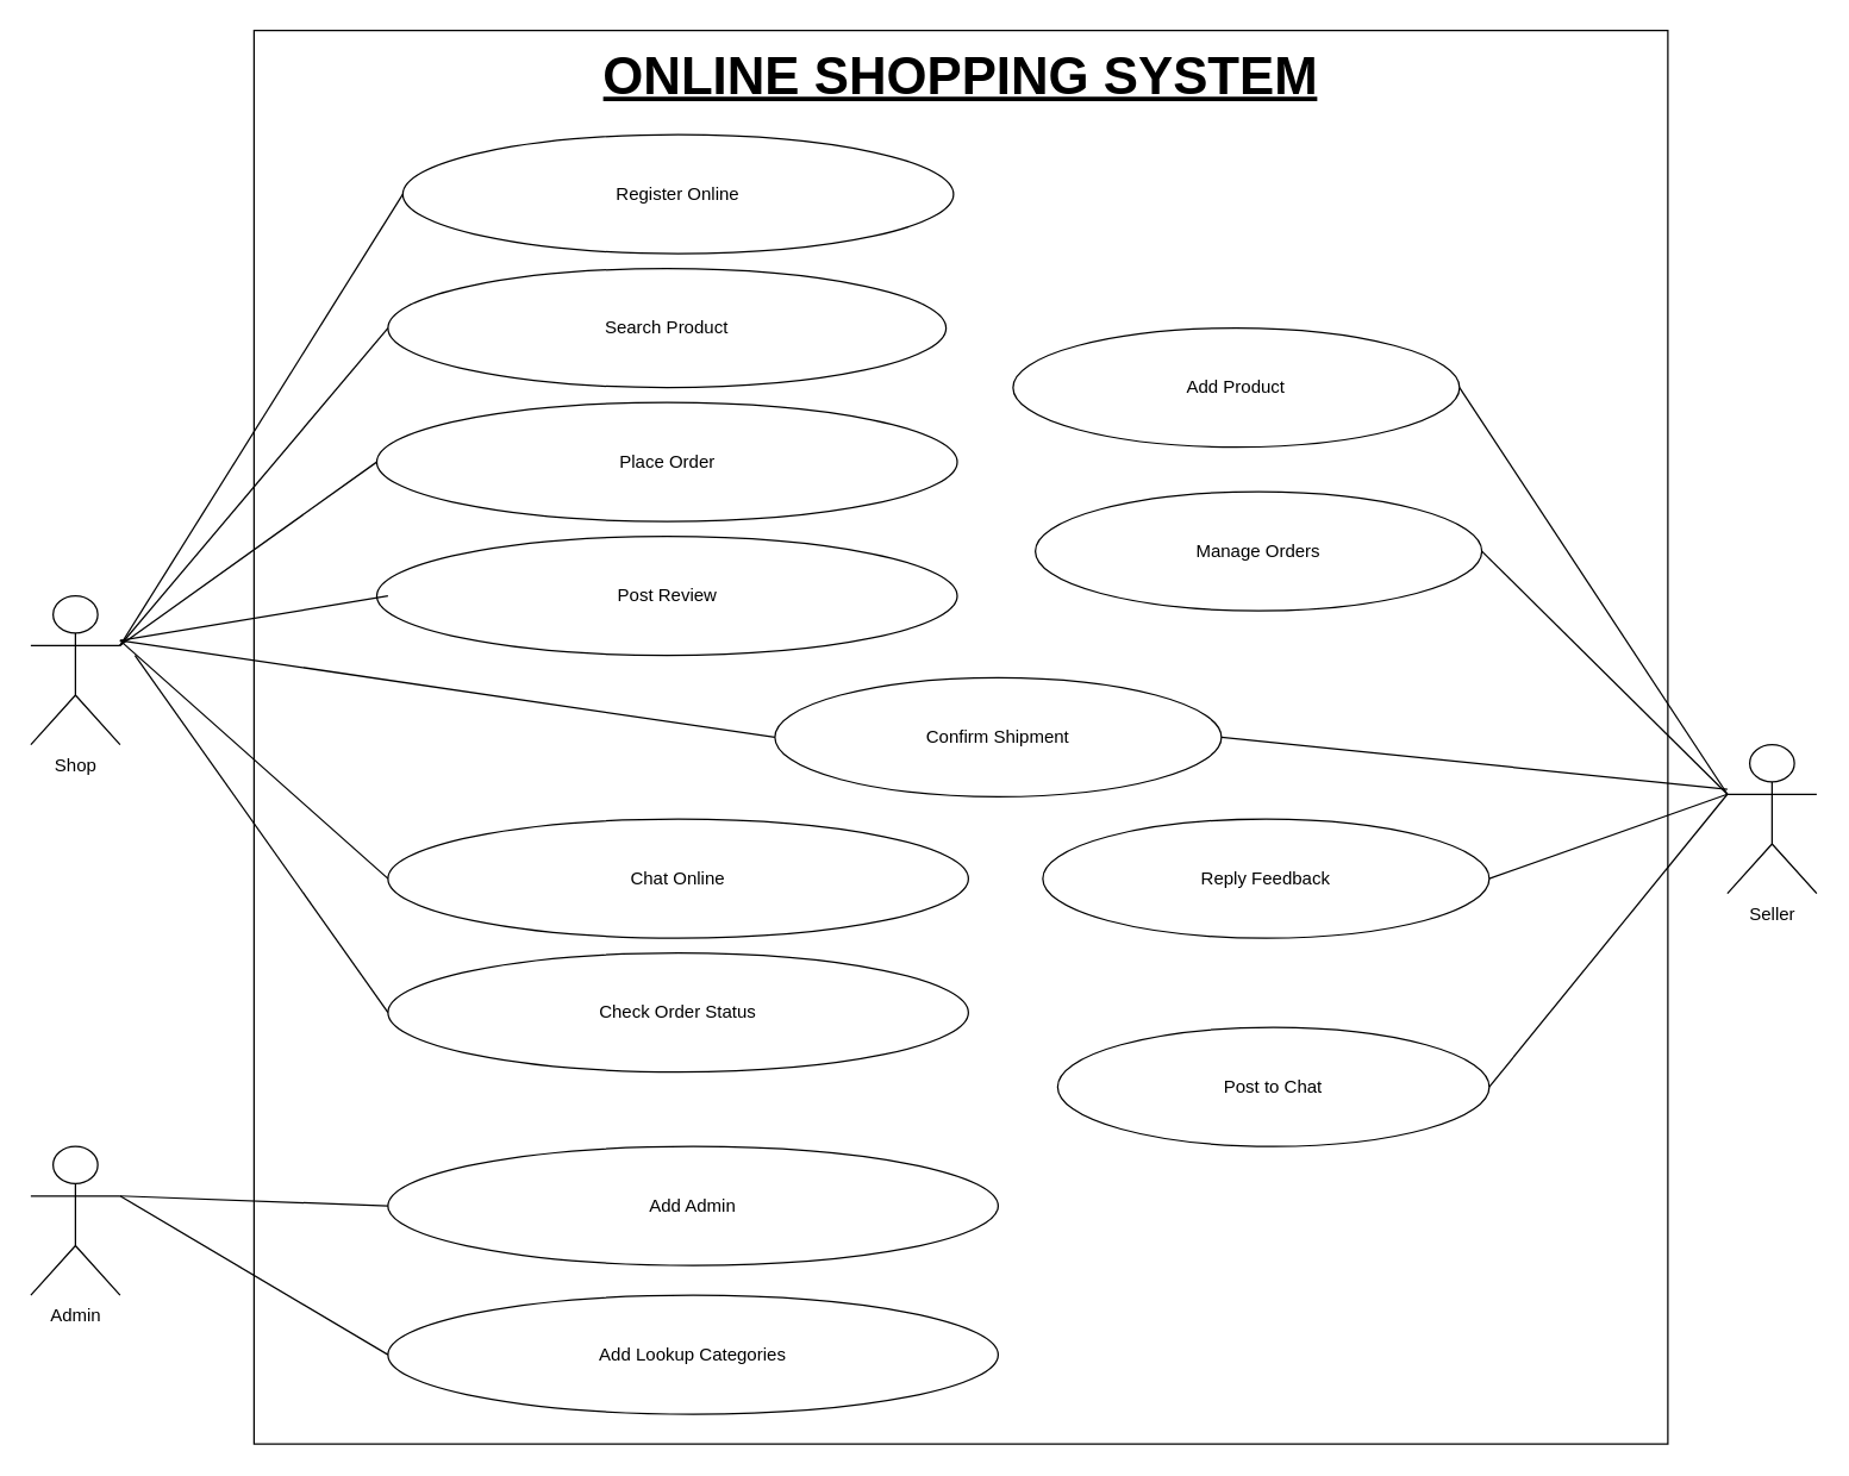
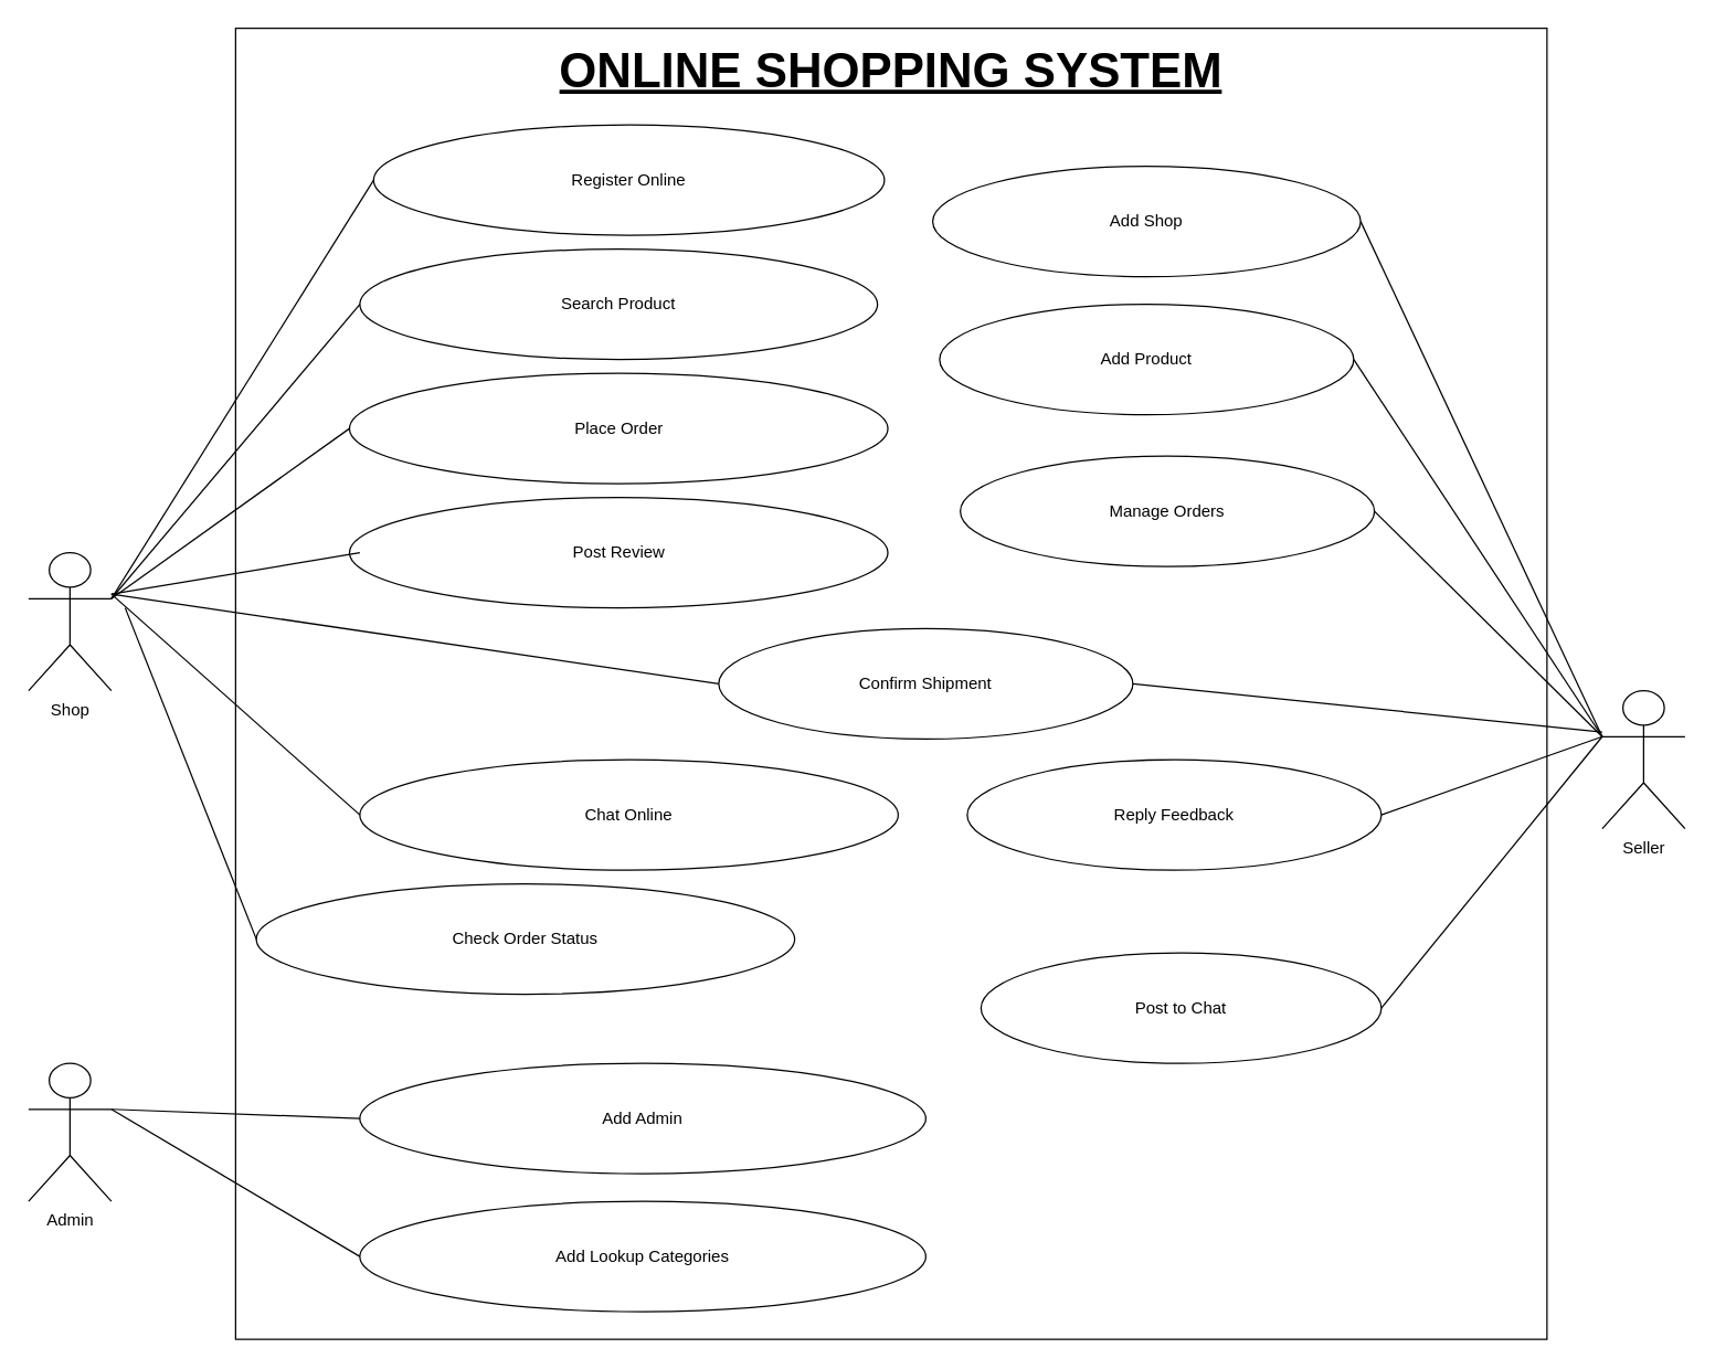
  <mxCell id="0" />
  <mxCell id="1" parent="0" />
  <mxCell id="2" value="Shop" style="shape=umlActor;verticalLabelPosition=bottom;verticalAlign=top;html=1;outlineConnect=0;" parent="1" vertex="1"><mxGeometry x="20" y="400" width="60" height="100" as="geometry" /></mxCell>
  <mxCell id="3" value="Admin" style="shape=umlActor;verticalLabelPosition=bottom;verticalAlign=top;html=1;outlineConnect=0;" parent="1" vertex="1"><mxGeometry x="20" y="770" width="60" height="100" as="geometry" /></mxCell>
  <mxCell id="4" value="" style="whiteSpace=wrap;html=1;aspect=fixed;" parent="1" vertex="1"><mxGeometry x="170" y="20" width="950" height="950" as="geometry" /></mxCell>
  <mxCell id="5" value="Search Product" style="ellipse;whiteSpace=wrap;html=1;" parent="1" vertex="1"><mxGeometry x="260" y="180" width="375" height="80" as="geometry" /></mxCell>
  <mxCell id="6" value="Place Order" style="ellipse;whiteSpace=wrap;html=1;" parent="1" vertex="1"><mxGeometry x="252.5" y="270" width="390" height="80" as="geometry" /></mxCell>
+ <mxCell id="7" value="Add Shop" style="ellipse;whiteSpace=wrap;html=1;" parent="1" vertex="1"><mxGeometry x="675" y="120" width="310" height="80" as="geometry" /></mxCell>
  <mxCell id="8" value="Add Product" style="ellipse;whiteSpace=wrap;html=1;" parent="1" vertex="1"><mxGeometry x="680" y="220" width="300" height="80" as="geometry" /></mxCell>
  <mxCell id="9" value="Post to Chat" style="ellipse;whiteSpace=wrap;html=1;" parent="1" vertex="1"><mxGeometry x="710" y="690" width="290" height="80" as="geometry" /></mxCell>
  <mxCell id="10" value="Chat Online" style="ellipse;whiteSpace=wrap;html=1;" parent="1" vertex="1"><mxGeometry x="260" y="550" width="390" height="80" as="geometry" /></mxCell>
  <mxCell id="11" value="Add Admin" style="ellipse;whiteSpace=wrap;html=1;" parent="1" vertex="1"><mxGeometry x="260" y="770" width="410" height="80" as="geometry" /></mxCell>
  <mxCell id="12" value="Add Lookup Categories" style="ellipse;whiteSpace=wrap;html=1;" parent="1" vertex="1"><mxGeometry x="260" y="870" width="410" height="80" as="geometry" /></mxCell>
+ <mxCell id="13" value="" style="endArrow=none;html=1;rounded=0;entryX=1;entryY=0.5;entryDx=0;entryDy=0;exitX=0;exitY=0.333;exitDx=0;exitDy=0;exitPerimeter=0;" parent="1" source="24" target="7" edge="1"><mxGeometry width="50" height="50" relative="1" as="geometry"><mxPoint x="940" y="500" as="sourcePoint" /><mxPoint x="590" y="470" as="targetPoint" /></mxGeometry></mxCell>
  <mxCell id="14" value="" style="endArrow=none;html=1;rounded=0;exitX=0;exitY=0.333;exitDx=0;exitDy=0;exitPerimeter=0;entryX=1;entryY=0.5;entryDx=0;entryDy=0;" parent="1" source="24" target="8" edge="1"><mxGeometry width="50" height="50" relative="1" as="geometry"><mxPoint x="950" y="502.609" as="sourcePoint" /><mxPoint x="750" y="320" as="targetPoint" /></mxGeometry></mxCell>
  <mxCell id="15" value="" style="endArrow=none;html=1;rounded=0;entryX=1;entryY=0.5;entryDx=0;entryDy=0;exitX=0;exitY=0.333;exitDx=0;exitDy=0;exitPerimeter=0;" parent="1" source="24" target="9" edge="1"><mxGeometry width="50" height="50" relative="1" as="geometry"><mxPoint x="1230" y="500" as="sourcePoint" /><mxPoint x="770" y="340" as="targetPoint" /></mxGeometry></mxCell>
  <mxCell id="16" value="Reply Feedback" style="ellipse;whiteSpace=wrap;html=1;" parent="1" vertex="1"><mxGeometry x="700" y="550" width="300" height="80" as="geometry" /></mxCell>
  <mxCell id="17" value="ONLINE SHOPPING SYSTEM" style="text;html=1;strokeColor=none;fillColor=none;spacing=5;spacingTop=-20;whiteSpace=wrap;overflow=hidden;rounded=0;align=center;verticalAlign=middle;fontSize=35;fontStyle=5" parent="1" vertex="1"><mxGeometry x="170" y="20" width="950" height="80" as="geometry" /></mxCell>
  <mxCell id="18" value="Register Online" style="ellipse;whiteSpace=wrap;html=1;" parent="1" vertex="1"><mxGeometry x="270" y="90" width="370" height="80" as="geometry" /></mxCell>
  <mxCell id="19" value="Post Review" style="ellipse;whiteSpace=wrap;html=1;" vertex="1" parent="1"><mxGeometry x="252.5" y="360" width="390" height="80" as="geometry" /></mxCell>
- <mxCell id="20" value="Check Order Status" style="ellipse;whiteSpace=wrap;html=1;" vertex="1" parent="1"><mxGeometry x="260" y="640" width="390" height="80" as="geometry" /></mxCell>
+ <mxCell id="20" value="Check Order Status" style="ellipse;whiteSpace=wrap;html=1;" vertex="1" parent="1"><mxGeometry x="185" y="640" width="390" height="80" as="geometry" /></mxCell>
  <mxCell id="21" value="Manage Orders" style="ellipse;whiteSpace=wrap;html=1;" vertex="1" parent="1"><mxGeometry x="695" y="330" width="300" height="80" as="geometry" /></mxCell>
  <mxCell id="22" value="" style="endArrow=none;html=1;rounded=0;entryX=1;entryY=0.5;entryDx=0;entryDy=0;exitX=0;exitY=0.333;exitDx=0;exitDy=0;exitPerimeter=0;" edge="1" parent="1" source="24" target="16"><mxGeometry width="50" height="50" relative="1" as="geometry"><mxPoint x="1230" y="493" as="sourcePoint" /><mxPoint x="1010" y="740" as="targetPoint" /></mxGeometry></mxCell>
  <mxCell id="23" value="" style="endArrow=none;html=1;rounded=0;entryX=1;entryY=0.5;entryDx=0;entryDy=0;startArrow=none;exitX=0;exitY=0.333;exitDx=0;exitDy=0;exitPerimeter=0;" edge="1" parent="1" source="24" target="21"><mxGeometry width="50" height="50" relative="1" as="geometry"><mxPoint x="1220" y="490" as="sourcePoint" /><mxPoint x="1010" y="600" as="targetPoint" /></mxGeometry></mxCell>
  <mxCell id="24" value="Seller" style="shape=umlActor;verticalLabelPosition=bottom;verticalAlign=top;html=1;outlineConnect=0;" parent="1" vertex="1"><mxGeometry x="1160" y="500" width="60" height="100" as="geometry" /></mxCell>
  <mxCell id="25" value="Confirm Shipment" style="ellipse;whiteSpace=wrap;html=1;" vertex="1" parent="1"><mxGeometry x="520" y="455" width="300" height="80" as="geometry" /></mxCell>
  <mxCell id="26" value="" style="endArrow=none;html=1;rounded=0;entryX=1;entryY=0.333;entryDx=0;entryDy=0;exitX=0;exitY=0.5;exitDx=0;exitDy=0;entryPerimeter=0;" edge="1" parent="1" source="18" target="2"><mxGeometry width="50" height="50" relative="1" as="geometry"><mxPoint x="240" y="383.333" as="sourcePoint" /><mxPoint x="80" y="440" as="targetPoint" /></mxGeometry></mxCell>
  <mxCell id="27" value="" style="endArrow=none;html=1;rounded=0;entryX=1;entryY=0.333;entryDx=0;entryDy=0;exitX=0;exitY=0.5;exitDx=0;exitDy=0;entryPerimeter=0;" edge="1" parent="1" source="5" target="2"><mxGeometry width="50" height="50" relative="1" as="geometry"><mxPoint x="280" y="140" as="sourcePoint" /><mxPoint x="90" y="443.333" as="targetPoint" /></mxGeometry></mxCell>
  <mxCell id="28" value="" style="endArrow=none;html=1;rounded=0;entryX=1;entryY=0.333;entryDx=0;entryDy=0;exitX=0;exitY=0.5;exitDx=0;exitDy=0;entryPerimeter=0;" edge="1" parent="1" source="6" target="2"><mxGeometry width="50" height="50" relative="1" as="geometry"><mxPoint x="270" y="230" as="sourcePoint" /><mxPoint x="90" y="443.333" as="targetPoint" /></mxGeometry></mxCell>
  <mxCell id="29" value="" style="endArrow=none;html=1;rounded=0;" edge="1" parent="1"><mxGeometry width="50" height="50" relative="1" as="geometry"><mxPoint x="260" y="400" as="sourcePoint" /><mxPoint x="80" y="430" as="targetPoint" /></mxGeometry></mxCell>
  <mxCell id="30" value="" style="endArrow=none;html=1;rounded=0;exitX=0;exitY=0.5;exitDx=0;exitDy=0;" edge="1" parent="1" source="10"><mxGeometry width="50" height="50" relative="1" as="geometry"><mxPoint x="274.59" y="402" as="sourcePoint" /><mxPoint x="80" y="430" as="targetPoint" /></mxGeometry></mxCell>
  <mxCell id="31" value="" style="endArrow=none;html=1;rounded=0;exitX=0;exitY=0.5;exitDx=0;exitDy=0;" edge="1" parent="1" source="25"><mxGeometry width="50" height="50" relative="1" as="geometry"><mxPoint x="270" y="410" as="sourcePoint" /><mxPoint x="80" y="430" as="targetPoint" /></mxGeometry></mxCell>
  <mxCell id="32" value="" style="endArrow=none;html=1;rounded=0;entryX=1;entryY=0.5;entryDx=0;entryDy=0;startArrow=none;" edge="1" parent="1" target="25"><mxGeometry width="50" height="50" relative="1" as="geometry"><mxPoint x="1160" y="530" as="sourcePoint" /><mxPoint x="1005" y="380" as="targetPoint" /></mxGeometry></mxCell>
  <mxCell id="33" value="" style="endArrow=none;html=1;rounded=0;exitX=0;exitY=0.5;exitDx=0;exitDy=0;" edge="1" parent="1" source="20"><mxGeometry width="50" height="50" relative="1" as="geometry"><mxPoint x="270" y="600" as="sourcePoint" /><mxPoint x="90" y="440" as="targetPoint" /></mxGeometry></mxCell>
  <mxCell id="34" value="" style="endArrow=none;html=1;rounded=0;exitX=0;exitY=0.5;exitDx=0;exitDy=0;entryX=1;entryY=0.333;entryDx=0;entryDy=0;entryPerimeter=0;" edge="1" parent="1" source="12" target="3"><mxGeometry width="50" height="50" relative="1" as="geometry"><mxPoint x="270" y="690" as="sourcePoint" /><mxPoint x="100" y="450" as="targetPoint" /></mxGeometry></mxCell>
  <mxCell id="35" value="" style="endArrow=none;html=1;rounded=0;exitX=0;exitY=0.5;exitDx=0;exitDy=0;entryX=1;entryY=0.333;entryDx=0;entryDy=0;entryPerimeter=0;" edge="1" parent="1" source="11" target="3"><mxGeometry width="50" height="50" relative="1" as="geometry"><mxPoint x="270" y="836.67" as="sourcePoint" /><mxPoint x="90" y="730.003" as="targetPoint" /></mxGeometry></mxCell>
